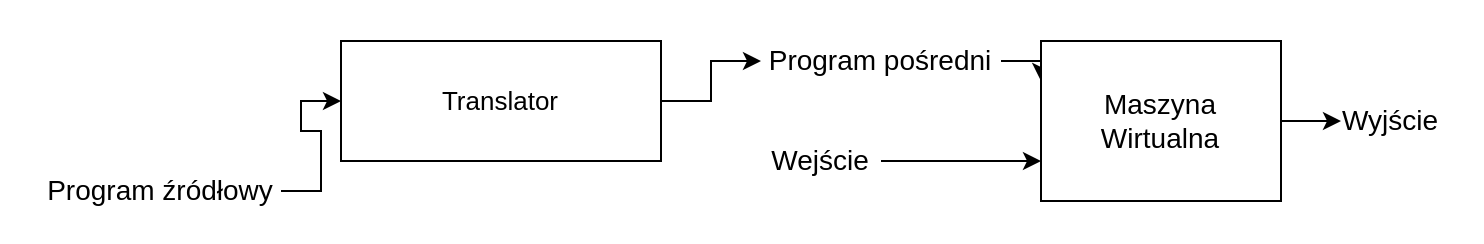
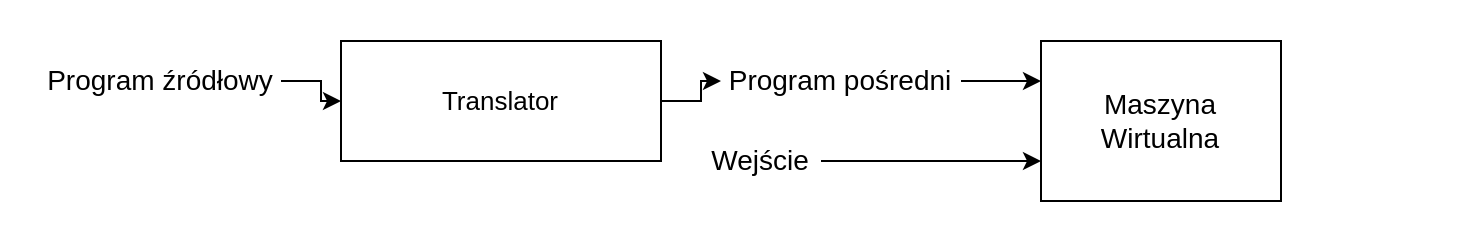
  <mxCell id="0" />
  <mxCell id="1" parent="0" />
  <mxCell id="2" style="edgeStyle=orthogonalEdgeStyle;rounded=0;orthogonalLoop=1;jettySize=auto;html=1;" edge="1" parent="1" source="3" target="7"><mxGeometry relative="1" as="geometry" /></mxCell>
  <mxCell id="3" value="&lt;font style=&quot;font-size: 13px&quot;&gt;Translator&lt;/font&gt;" style="rounded=0;whiteSpace=wrap;html=1;" vertex="1" parent="1"><mxGeometry x="170" y="20" width="160" height="60" as="geometry" /></mxCell>
  <mxCell id="4" style="edgeStyle=orthogonalEdgeStyle;rounded=0;orthogonalLoop=1;jettySize=auto;html=1;entryX=0;entryY=0.5;entryDx=0;entryDy=0;" edge="1" parent="1" source="5" target="3"><mxGeometry relative="1" as="geometry" /></mxCell>
- <mxCell id="5" value="Program źródłowy" style="text;html=1;strokeColor=none;fillColor=none;align=center;verticalAlign=middle;whiteSpace=wrap;rounded=0;fontSize=14;" vertex="1" parent="1"><mxGeometry x="20" y="85" width="120" height="20" as="geometry" /></mxCell>
+ <mxCell id="5" value="Program źródłowy" style="text;html=1;strokeColor=none;fillColor=none;align=center;verticalAlign=middle;whiteSpace=wrap;rounded=0;fontSize=14;" vertex="1" parent="1"><mxGeometry x="20" y="30" width="120" height="20" as="geometry" /></mxCell>
  <mxCell id="6" style="edgeStyle=orthogonalEdgeStyle;rounded=0;orthogonalLoop=1;jettySize=auto;html=1;entryX=0;entryY=0.25;entryDx=0;entryDy=0;fontSize=14;" edge="1" parent="1" source="7" target="9"><mxGeometry relative="1" as="geometry" /></mxCell>
- <mxCell id="7" value="Program pośredni" style="text;html=1;strokeColor=none;fillColor=none;align=center;verticalAlign=middle;whiteSpace=wrap;rounded=0;fontSize=14;" vertex="1" parent="1"><mxGeometry x="380" y="20" width="120" height="20" as="geometry" /></mxCell>
- <mxCell id="8" style="edgeStyle=orthogonalEdgeStyle;rounded=0;orthogonalLoop=1;jettySize=auto;html=1;entryX=0;entryY=0.5;entryDx=0;entryDy=0;fontSize=14;" edge="1" parent="1" source="9" target="12"><mxGeometry relative="1" as="geometry" /></mxCell>
+ <mxCell id="7" value="Program pośredni" style="text;html=1;strokeColor=none;fillColor=none;align=center;verticalAlign=middle;whiteSpace=wrap;rounded=0;fontSize=14;" vertex="1" parent="1"><mxGeometry x="360" y="30" width="120" height="20" as="geometry" /></mxCell>
  <mxCell id="9" value="Maszyna Wirtualna" style="rounded=0;whiteSpace=wrap;html=1;fontSize=14;" vertex="1" parent="1"><mxGeometry x="520" y="20" width="120" height="80" as="geometry" /></mxCell>
  <mxCell id="10" style="edgeStyle=orthogonalEdgeStyle;rounded=0;orthogonalLoop=1;jettySize=auto;html=1;entryX=0;entryY=0.75;entryDx=0;entryDy=0;fontSize=14;" edge="1" parent="1" source="11" target="9"><mxGeometry relative="1" as="geometry" /></mxCell>
- <mxCell id="11" value="Wejście" style="text;html=1;strokeColor=none;fillColor=none;align=center;verticalAlign=middle;whiteSpace=wrap;rounded=0;fontSize=14;" vertex="1" parent="1"><mxGeometry x="380" y="70" width="60" height="20" as="geometry" /></mxCell>
- <mxCell id="12" value="Wyjście" style="text;html=1;strokeColor=none;fillColor=none;align=center;verticalAlign=middle;whiteSpace=wrap;rounded=0;fontSize=14;" vertex="1" parent="1"><mxGeometry x="670" y="50" width="50" height="20" as="geometry" /></mxCell>
+ <mxCell id="11" value="Wejście" style="text;html=1;strokeColor=none;fillColor=none;align=center;verticalAlign=middle;whiteSpace=wrap;rounded=0;fontSize=14;" vertex="1" parent="1"><mxGeometry x="350" y="70" width="60" height="20" as="geometry" /></mxCell>
